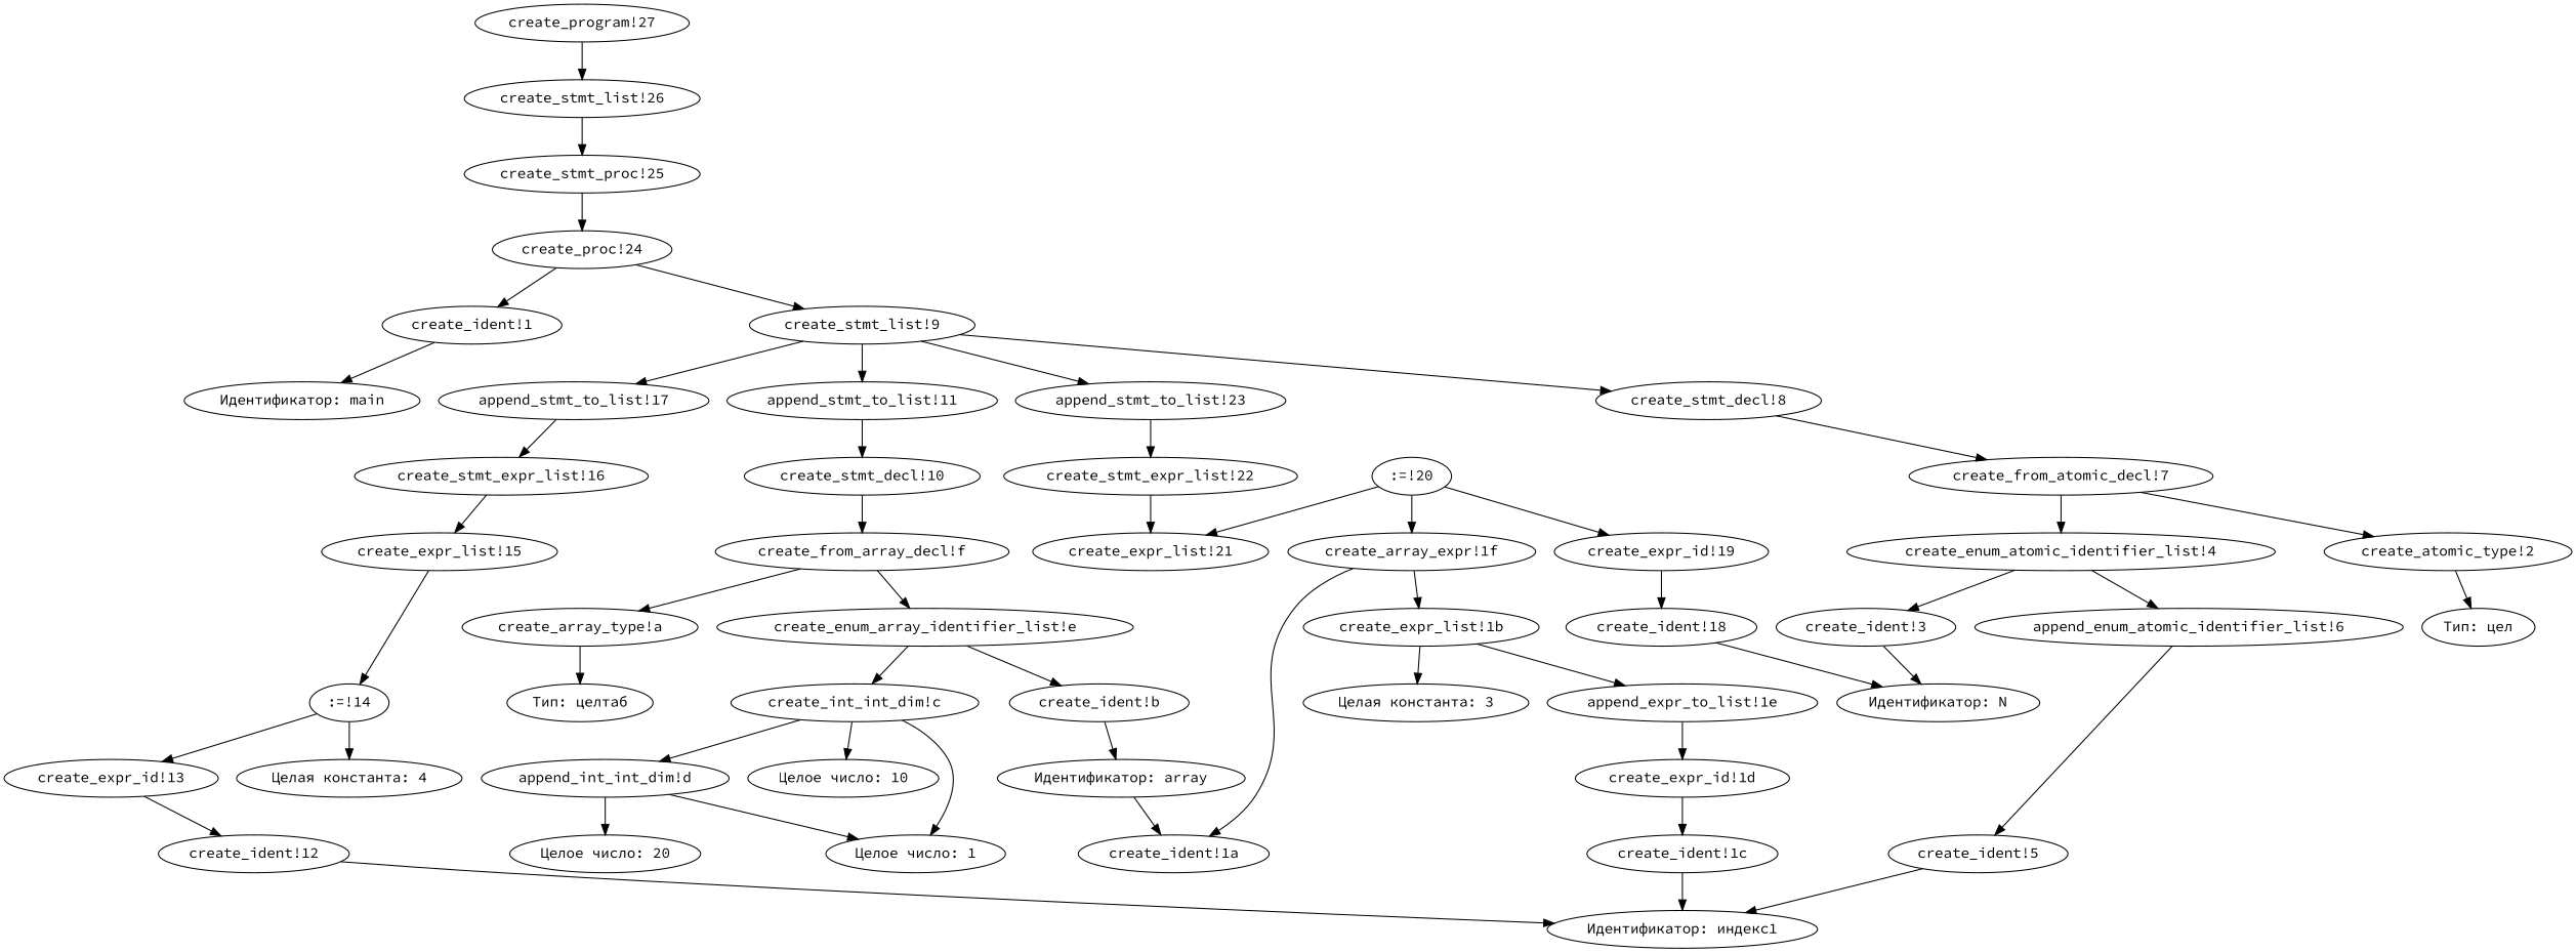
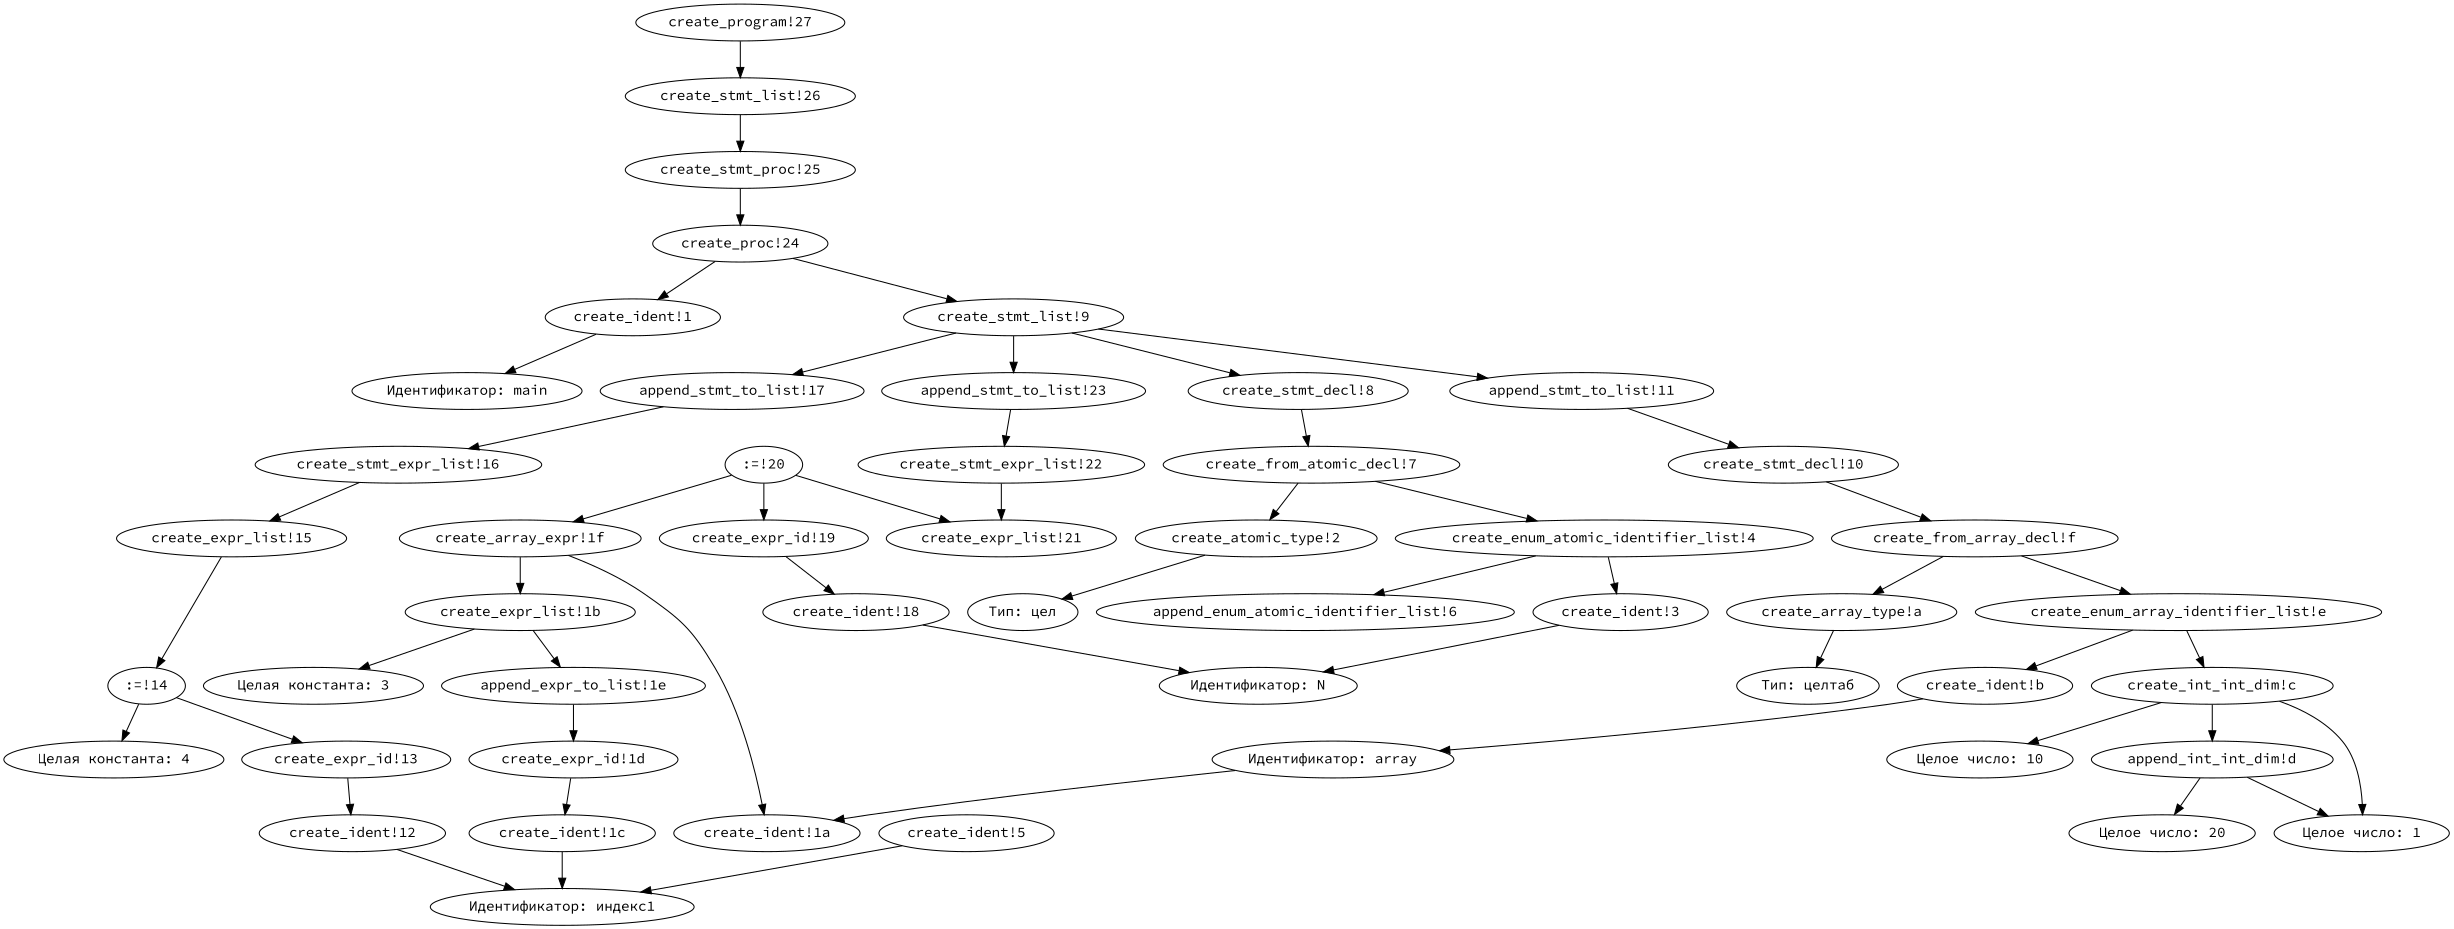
  digraph {
    fontname="Source Code Pro"
    node [fontname="Source Code Pro"]
    edge [fontname="Source Code Pro"]
    "create_ident!1"
    "Идентификатор: main"
    "create_atomic_type!2"
    "Тип: цел"
    "create_ident!3"
    "Идентификатор: N"
    "create_enum_atomic_identifier_list!4"
    "append_enum_atomic_identifier_list!6"
    "create_ident!5"
    "Идентификатор: индекс1"
    "create_from_atomic_decl!7"
    "create_stmt_decl!8"
    "create_stmt_list!9"
    "append_stmt_to_list!11"
    "append_stmt_to_list!17"
    "append_stmt_to_list!23"
    "create_stmt_decl!10"
    "create_stmt_expr_list!16"
    "create_stmt_expr_list!22"
    "create_array_type!a"
    "Тип: целтаб"
    "create_ident!b"
    "Идентификатор: array"
    "create_ident!1a"
    "create_int_int_dim!c"
    "Целое число: 1"
    "Целое число: 10"
    "append_int_int_dim!d"
    "Целое число: 20"
    "create_enum_array_identifier_list!e"
    "create_from_array_decl!f"
    "create_ident!12"
    "create_expr_id!13"
    ":=!14"
    "Целая константа: 4"
    "create_expr_list!15"
    "create_ident!18"
    "create_expr_id!19"
    "create_expr_list!1b"
    "Целая константа: 3"
    "append_expr_to_list!1e"
    "create_expr_id!1d"
    "create_ident!1c"
    "create_array_expr!1f"
    ":=!20"
    "create_expr_list!21"
    "create_proc!24"
    "create_stmt_proc!25"
    "create_stmt_list!26"
    "create_program!27"
    "create_ident!1" -> "Идентификатор: main"
    "create_atomic_type!2" -> "Тип: цел"
    "create_ident!3" -> "Идентификатор: N"
    "create_enum_atomic_identifier_list!4" -> "create_ident!3"
    "create_enum_atomic_identifier_list!4" -> "append_enum_atomic_identifier_list!6"
-   "append_enum_atomic_identifier_list!6" -> "create_ident!5"
    "create_ident!5" -> "Идентификатор: индекс1"
    "create_from_atomic_decl!7" -> "create_atomic_type!2"
    "create_from_atomic_decl!7" -> "create_enum_atomic_identifier_list!4"
    "create_stmt_decl!8" -> "create_from_atomic_decl!7"
    "create_stmt_list!9" -> "create_stmt_decl!8"
    "create_stmt_list!9" -> "append_stmt_to_list!11"
    "create_stmt_list!9" -> "append_stmt_to_list!17"
    "create_stmt_list!9" -> "append_stmt_to_list!23"
    "append_stmt_to_list!11" -> "create_stmt_decl!10"
    "append_stmt_to_list!17" -> "create_stmt_expr_list!16"
    "append_stmt_to_list!23" -> "create_stmt_expr_list!22"
    "create_stmt_decl!10" -> "create_from_array_decl!f"
    "create_stmt_expr_list!16" -> "create_expr_list!15"
    "create_stmt_expr_list!22" -> "create_expr_list!21"
    "create_array_type!a" -> "Тип: целтаб"
    "create_ident!b" -> "Идентификатор: array"
    "Идентификатор: array" -> "create_ident!1a"
    "create_int_int_dim!c" -> "Целое число: 1"
    "create_int_int_dim!c" -> "Целое число: 10"
    "create_int_int_dim!c" -> "append_int_int_dim!d"
    "append_int_int_dim!d" -> "Целое число: 1"
    "append_int_int_dim!d" -> "Целое число: 20"
    "create_enum_array_identifier_list!e" -> "create_ident!b"
    "create_enum_array_identifier_list!e" -> "create_int_int_dim!c"
    "create_from_array_decl!f" -> "create_array_type!a"
    "create_from_array_decl!f" -> "create_enum_array_identifier_list!e"
    "create_ident!12" -> "Идентификатор: индекс1"
    "create_expr_id!13" -> "create_ident!12"
    ":=!14" -> "create_expr_id!13"
    ":=!14" -> "Целая константа: 4"
    "create_expr_list!15" -> ":=!14"
    "create_ident!18" -> "Идентификатор: N"
    "create_expr_id!19" -> "create_ident!18"
    "create_expr_list!1b" -> "Целая константа: 3"
    "create_expr_list!1b" -> "append_expr_to_list!1e"
    "append_expr_to_list!1e" -> "create_expr_id!1d"
    "create_expr_id!1d" -> "create_ident!1c"
    "create_ident!1c" -> "Идентификатор: индекс1"
    "create_array_expr!1f" -> "create_ident!1a"
    "create_array_expr!1f" -> "create_expr_list!1b"
    ":=!20" -> "create_expr_id!19"
    ":=!20" -> "create_array_expr!1f"
    ":=!20" -> "create_expr_list!21"
    "create_proc!24" -> "create_ident!1"
    "create_proc!24" -> "create_stmt_list!9"
    "create_stmt_proc!25" -> "create_proc!24"
    "create_stmt_list!26" -> "create_stmt_proc!25"
    "create_program!27" -> "create_stmt_list!26"
  }
